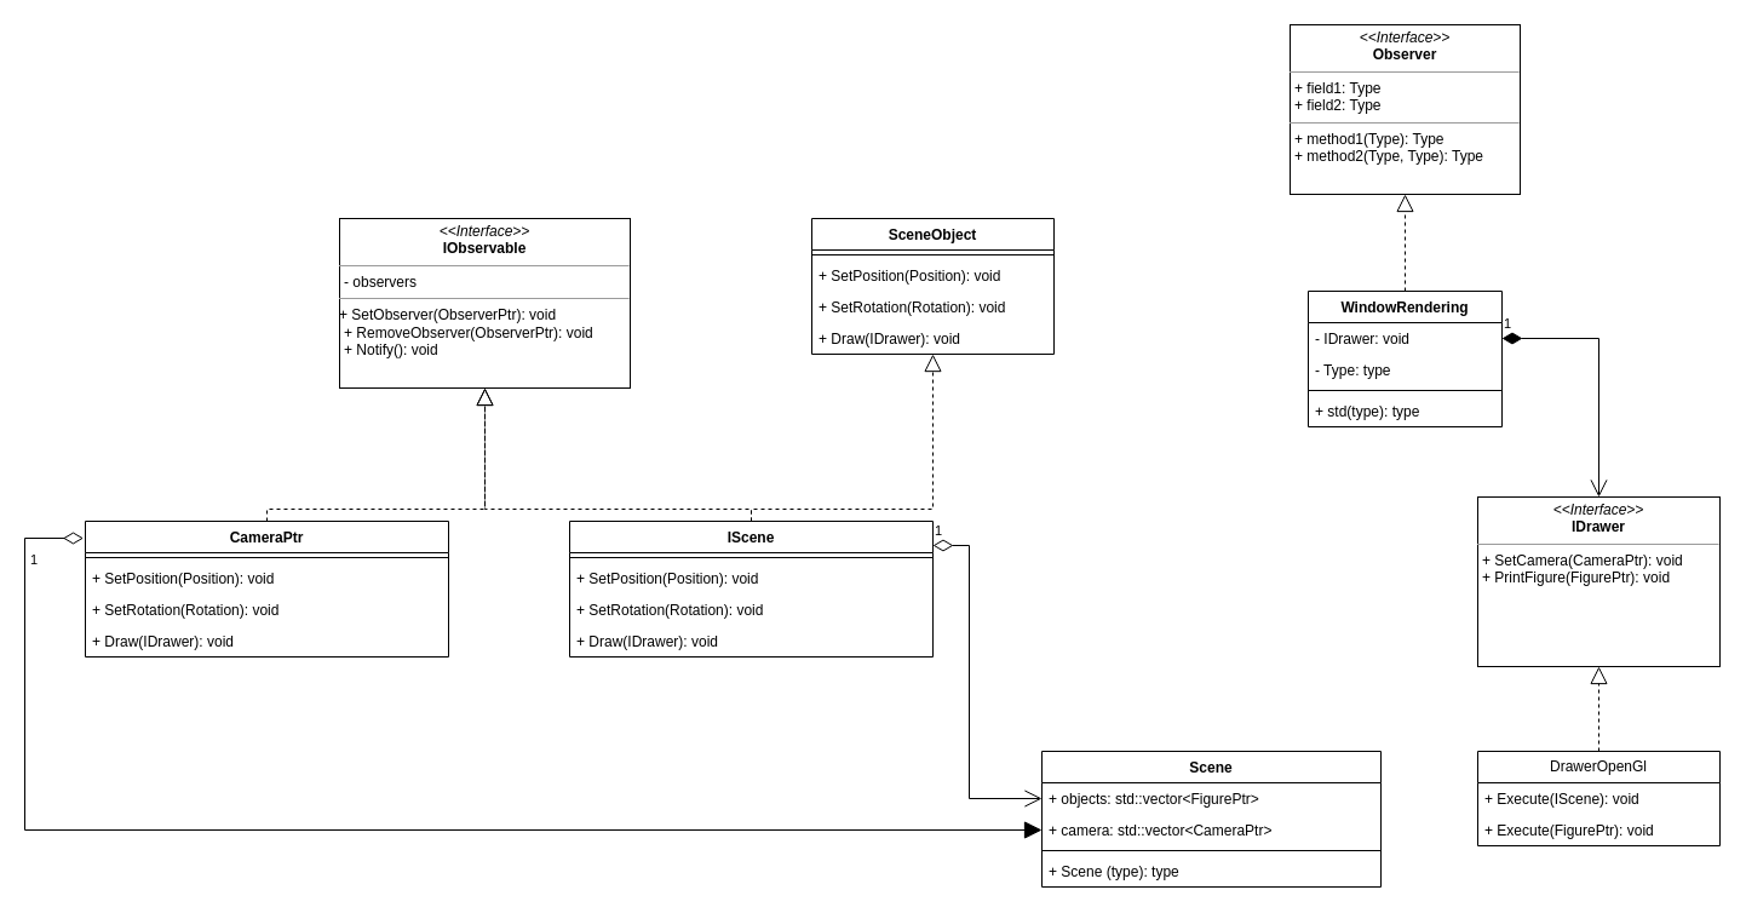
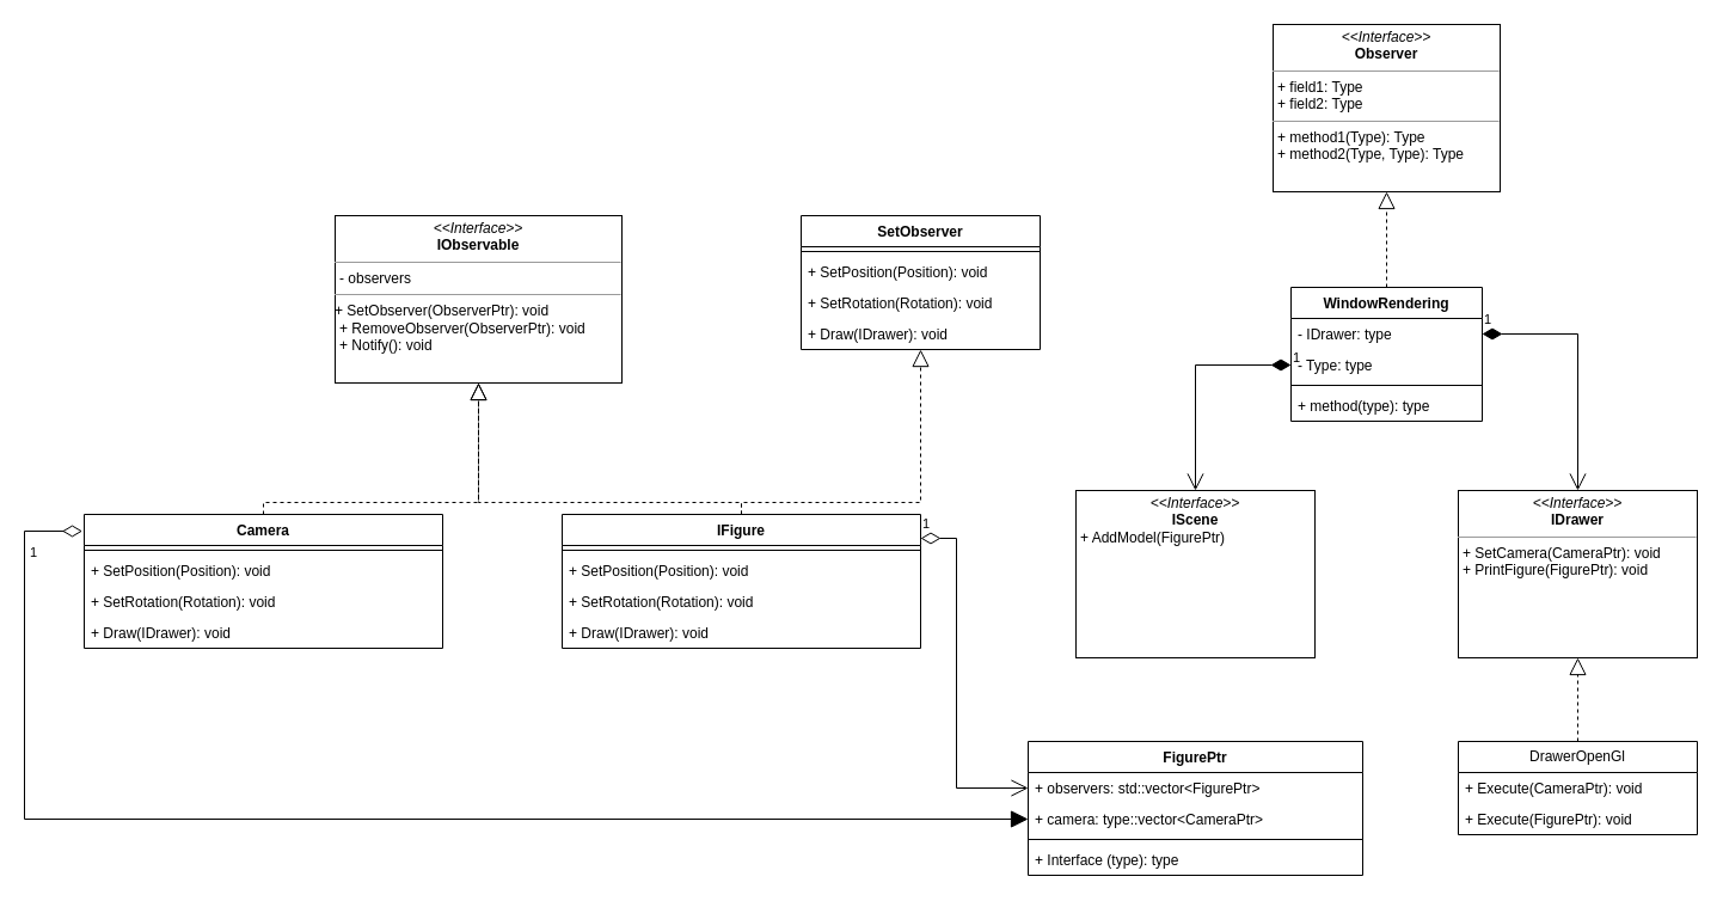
  <mxCell id="0" />
  <mxCell id="1" parent="0" />
- <mxCell id="2" value="SceneObject" style="swimlane;fontStyle=1;align=center;verticalAlign=top;childLayout=stackLayout;horizontal=1;startSize=26;horizontalStack=0;resizeParent=1;resizeParentMax=0;resizeLast=0;collapsible=1;marginBottom=0;whiteSpace=wrap;html=1;" vertex="1" parent="1"><mxGeometry x="670" y="180" width="200" height="112" as="geometry" /></mxCell>
+ <mxCell id="2" value="SetObserver" style="swimlane;fontStyle=1;align=center;verticalAlign=top;childLayout=stackLayout;horizontal=1;startSize=26;horizontalStack=0;resizeParent=1;resizeParentMax=0;resizeLast=0;collapsible=1;marginBottom=0;whiteSpace=wrap;html=1;" vertex="1" parent="1"><mxGeometry x="670" y="180" width="200" height="112" as="geometry" /></mxCell>
  <mxCell id="3" value="" style="line;strokeWidth=1;fillColor=none;align=left;verticalAlign=middle;spacingTop=-1;spacingLeft=3;spacingRight=3;rotatable=0;labelPosition=right;points=[];portConstraint=eastwest;strokeColor=inherit;" vertex="1" parent="2"><mxGeometry y="26" width="200" height="8" as="geometry" /></mxCell>
  <mxCell id="4" value="+ SetPosition(Position): void" style="text;strokeColor=none;fillColor=none;align=left;verticalAlign=top;spacingLeft=4;spacingRight=4;overflow=hidden;rotatable=0;points=[[0,0.5],[1,0.5]];portConstraint=eastwest;whiteSpace=wrap;html=1;" vertex="1" parent="2"><mxGeometry y="34" width="200" height="26" as="geometry" /></mxCell>
  <mxCell id="5" value="+ SetRotation(Rotation): void" style="text;strokeColor=none;fillColor=none;align=left;verticalAlign=top;spacingLeft=4;spacingRight=4;overflow=hidden;rotatable=0;points=[[0,0.5],[1,0.5]];portConstraint=eastwest;whiteSpace=wrap;html=1;" vertex="1" parent="2"><mxGeometry y="60" width="200" height="26" as="geometry" /></mxCell>
  <mxCell id="6" value="+ Draw(IDrawer): void" style="text;strokeColor=none;fillColor=none;align=left;verticalAlign=top;spacingLeft=4;spacingRight=4;overflow=hidden;rotatable=0;points=[[0,0.5],[1,0.5]];portConstraint=eastwest;whiteSpace=wrap;html=1;" vertex="1" parent="2"><mxGeometry y="86" width="200" height="26" as="geometry" /></mxCell>
- <mxCell id="7" value="IScene" style="swimlane;fontStyle=1;align=center;verticalAlign=top;childLayout=stackLayout;horizontal=1;startSize=26;horizontalStack=0;resizeParent=1;resizeParentMax=0;resizeLast=0;collapsible=1;marginBottom=0;whiteSpace=wrap;html=1;" vertex="1" parent="1"><mxGeometry x="470" y="430" width="300" height="112" as="geometry" /></mxCell>
+ <mxCell id="7" value="IFigure" style="swimlane;fontStyle=1;align=center;verticalAlign=top;childLayout=stackLayout;horizontal=1;startSize=26;horizontalStack=0;resizeParent=1;resizeParentMax=0;resizeLast=0;collapsible=1;marginBottom=0;whiteSpace=wrap;html=1;" vertex="1" parent="1"><mxGeometry x="470" y="430" width="300" height="112" as="geometry" /></mxCell>
  <mxCell id="8" value="" style="line;strokeWidth=1;fillColor=none;align=left;verticalAlign=middle;spacingTop=-1;spacingLeft=3;spacingRight=3;rotatable=0;labelPosition=right;points=[];portConstraint=eastwest;strokeColor=inherit;" vertex="1" parent="7"><mxGeometry y="26" width="300" height="8" as="geometry" /></mxCell>
  <mxCell id="9" value="+ SetPosition(Position): void" style="text;strokeColor=none;fillColor=none;align=left;verticalAlign=top;spacingLeft=4;spacingRight=4;overflow=hidden;rotatable=0;points=[[0,0.5],[1,0.5]];portConstraint=eastwest;whiteSpace=wrap;html=1;" vertex="1" parent="7"><mxGeometry y="34" width="300" height="26" as="geometry" /></mxCell>
  <mxCell id="10" value="+ SetRotation(Rotation): void" style="text;strokeColor=none;fillColor=none;align=left;verticalAlign=top;spacingLeft=4;spacingRight=4;overflow=hidden;rotatable=0;points=[[0,0.5],[1,0.5]];portConstraint=eastwest;whiteSpace=wrap;html=1;" vertex="1" parent="7"><mxGeometry y="60" width="300" height="26" as="geometry" /></mxCell>
  <mxCell id="11" value="+ Draw(IDrawer): void" style="text;strokeColor=none;fillColor=none;align=left;verticalAlign=top;spacingLeft=4;spacingRight=4;overflow=hidden;rotatable=0;points=[[0,0.5],[1,0.5]];portConstraint=eastwest;whiteSpace=wrap;html=1;" vertex="1" parent="7"><mxGeometry y="86" width="300" height="26" as="geometry" /></mxCell>
- <mxCell id="12" value="CameraPtr" style="swimlane;fontStyle=1;align=center;verticalAlign=top;childLayout=stackLayout;horizontal=1;startSize=26;horizontalStack=0;resizeParent=1;resizeParentMax=0;resizeLast=0;collapsible=1;marginBottom=0;whiteSpace=wrap;html=1;" vertex="1" parent="1"><mxGeometry x="70" y="430" width="300" height="112" as="geometry" /></mxCell>
+ <mxCell id="12" value="Camera" style="swimlane;fontStyle=1;align=center;verticalAlign=top;childLayout=stackLayout;horizontal=1;startSize=26;horizontalStack=0;resizeParent=1;resizeParentMax=0;resizeLast=0;collapsible=1;marginBottom=0;whiteSpace=wrap;html=1;" vertex="1" parent="1"><mxGeometry x="70" y="430" width="300" height="112" as="geometry" /></mxCell>
  <mxCell id="13" value="" style="line;strokeWidth=1;fillColor=none;align=left;verticalAlign=middle;spacingTop=-1;spacingLeft=3;spacingRight=3;rotatable=0;labelPosition=right;points=[];portConstraint=eastwest;strokeColor=inherit;" vertex="1" parent="12"><mxGeometry y="26" width="300" height="8" as="geometry" /></mxCell>
  <mxCell id="14" value="+ SetPosition(Position): void" style="text;strokeColor=none;fillColor=none;align=left;verticalAlign=top;spacingLeft=4;spacingRight=4;overflow=hidden;rotatable=0;points=[[0,0.5],[1,0.5]];portConstraint=eastwest;whiteSpace=wrap;html=1;" vertex="1" parent="12"><mxGeometry y="34" width="300" height="26" as="geometry" /></mxCell>
  <mxCell id="15" value="+ SetRotation(Rotation): void" style="text;strokeColor=none;fillColor=none;align=left;verticalAlign=top;spacingLeft=4;spacingRight=4;overflow=hidden;rotatable=0;points=[[0,0.5],[1,0.5]];portConstraint=eastwest;whiteSpace=wrap;html=1;" vertex="1" parent="12"><mxGeometry y="60" width="300" height="26" as="geometry" /></mxCell>
  <mxCell id="16" value="+ Draw(IDrawer): void" style="text;strokeColor=none;fillColor=none;align=left;verticalAlign=top;spacingLeft=4;spacingRight=4;overflow=hidden;rotatable=0;points=[[0,0.5],[1,0.5]];portConstraint=eastwest;whiteSpace=wrap;html=1;" vertex="1" parent="12"><mxGeometry y="86" width="300" height="26" as="geometry" /></mxCell>
- <mxCell id="17" value="Scene" style="swimlane;fontStyle=1;align=center;verticalAlign=top;childLayout=stackLayout;horizontal=1;startSize=26;horizontalStack=0;resizeParent=1;resizeParentMax=0;resizeLast=0;collapsible=1;marginBottom=0;whiteSpace=wrap;html=1;" vertex="1" parent="1"><mxGeometry x="860" y="620" width="280" height="112" as="geometry" /></mxCell>
- <mxCell id="18" value="+ objects: std::vector&amp;lt;FigurePtr&amp;gt;" style="text;strokeColor=none;fillColor=none;align=left;verticalAlign=top;spacingLeft=4;spacingRight=4;overflow=hidden;rotatable=0;points=[[0,0.5],[1,0.5]];portConstraint=eastwest;whiteSpace=wrap;html=1;" vertex="1" parent="17"><mxGeometry y="26" width="280" height="26" as="geometry" /></mxCell>
- <mxCell id="19" value="+ camera: std::vector&amp;lt;CameraPtr&amp;gt;" style="text;strokeColor=none;fillColor=none;align=left;verticalAlign=top;spacingLeft=4;spacingRight=4;overflow=hidden;rotatable=0;points=[[0,0.5],[1,0.5]];portConstraint=eastwest;whiteSpace=wrap;html=1;" vertex="1" parent="17"><mxGeometry y="52" width="280" height="26" as="geometry" /></mxCell>
+ <mxCell id="17" value="FigurePtr" style="swimlane;fontStyle=1;align=center;verticalAlign=top;childLayout=stackLayout;horizontal=1;startSize=26;horizontalStack=0;resizeParent=1;resizeParentMax=0;resizeLast=0;collapsible=1;marginBottom=0;whiteSpace=wrap;html=1;" vertex="1" parent="1"><mxGeometry x="860" y="620" width="280" height="112" as="geometry" /></mxCell>
+ <mxCell id="18" value="+ observers: std::vector&amp;lt;FigurePtr&amp;gt;" style="text;strokeColor=none;fillColor=none;align=left;verticalAlign=top;spacingLeft=4;spacingRight=4;overflow=hidden;rotatable=0;points=[[0,0.5],[1,0.5]];portConstraint=eastwest;whiteSpace=wrap;html=1;" vertex="1" parent="17"><mxGeometry y="26" width="280" height="26" as="geometry" /></mxCell>
+ <mxCell id="19" value="+ camera: type::vector&amp;lt;CameraPtr&amp;gt;" style="text;strokeColor=none;fillColor=none;align=left;verticalAlign=top;spacingLeft=4;spacingRight=4;overflow=hidden;rotatable=0;points=[[0,0.5],[1,0.5]];portConstraint=eastwest;whiteSpace=wrap;html=1;" vertex="1" parent="17"><mxGeometry y="52" width="280" height="26" as="geometry" /></mxCell>
  <mxCell id="20" value="" style="line;strokeWidth=1;fillColor=none;align=left;verticalAlign=middle;spacingTop=-1;spacingLeft=3;spacingRight=3;rotatable=0;labelPosition=right;points=[];portConstraint=eastwest;strokeColor=inherit;" vertex="1" parent="17"><mxGeometry y="78" width="280" height="8" as="geometry" /></mxCell>
- <mxCell id="21" value="+ Scene (type): type" style="text;strokeColor=none;fillColor=none;align=left;verticalAlign=top;spacingLeft=4;spacingRight=4;overflow=hidden;rotatable=0;points=[[0,0.5],[1,0.5]];portConstraint=eastwest;whiteSpace=wrap;html=1;" vertex="1" parent="17"><mxGeometry y="86" width="280" height="26" as="geometry" /></mxCell>
+ <mxCell id="21" value="+ Interface (type): type" style="text;strokeColor=none;fillColor=none;align=left;verticalAlign=top;spacingLeft=4;spacingRight=4;overflow=hidden;rotatable=0;points=[[0,0.5],[1,0.5]];portConstraint=eastwest;whiteSpace=wrap;html=1;" vertex="1" parent="17"><mxGeometry y="86" width="280" height="26" as="geometry" /></mxCell>
  <mxCell id="22" value="" style="endArrow=block;dashed=1;endFill=0;endSize=12;html=1;rounded=0;exitX=0.5;exitY=0;exitDx=0;exitDy=0;entryX=0.5;entryY=1;entryDx=0;entryDy=0;" edge="1" parent="1" source="12" target="41"><mxGeometry width="160" relative="1" as="geometry"><mxPoint y="680" as="sourcePoint" x="250" /><mxPoint x="140" y="240" as="targetPoint" /><Array as="points"><mxPoint x="220" y="420" /><mxPoint x="400" y="420" /></Array></mxGeometry></mxCell>
  <mxCell id="23" value="" style="endArrow=block;dashed=1;endFill=0;endSize=12;html=1;rounded=0;entryX=0.5;entryY=1.002;entryDx=0;entryDy=0;entryPerimeter=0;exitX=0.5;exitY=0;exitDx=0;exitDy=0;" edge="1" parent="1" source="7" target="6"><mxGeometry width="160" relative="1" as="geometry"><mxPoint x="195" y="470" as="sourcePoint" /><mxPoint x="431" y="394" as="targetPoint" /><Array as="points"><mxPoint x="620" y="420" /><mxPoint x="770" y="420" /></Array></mxGeometry></mxCell>
  <mxCell id="24" value="" style="endArrow=block;dashed=1;endFill=0;endSize=12;html=1;rounded=0;entryX=0.5;entryY=1;entryDx=0;entryDy=0;exitX=0.5;exitY=0;exitDx=0;exitDy=0;" edge="1" parent="1" source="7" target="41"><mxGeometry width="160" relative="1" as="geometry"><mxPoint x="180" y="220" as="sourcePoint" /><mxPoint x="420" y="190" as="targetPoint" /><Array as="points"><mxPoint x="620" y="420" /><mxPoint x="400" y="420" /></Array></mxGeometry></mxCell>
  <mxCell id="25" value="&lt;p style=&quot;margin:0px;margin-top:4px;text-align:center;&quot;&gt;&lt;i&gt;&amp;lt;&amp;lt;Interface&amp;gt;&amp;gt;&lt;/i&gt;&lt;br&gt;&lt;b&gt;IDrawer&lt;/b&gt;&lt;/p&gt;&lt;hr size=&quot;1&quot;&gt;&lt;p style=&quot;margin:0px;margin-left:4px;&quot;&gt;&lt;/p&gt;&lt;p style=&quot;margin:0px;margin-left:4px;&quot;&gt;+ SetCamera(CameraPtr): void&lt;br&gt;+ PrintFigure(FigurePtr): void&lt;/p&gt;" style="verticalAlign=top;align=left;overflow=fill;fontSize=12;fontFamily=Helvetica;html=1;whiteSpace=wrap;" vertex="1" parent="1"><mxGeometry x="1220" y="410" width="200" height="140" as="geometry" /></mxCell>
  <mxCell id="26" value="WindowRendering" style="swimlane;fontStyle=1;align=center;verticalAlign=top;childLayout=stackLayout;horizontal=1;startSize=26;horizontalStack=0;resizeParent=1;resizeParentMax=0;resizeLast=0;collapsible=1;marginBottom=0;whiteSpace=wrap;html=1;" vertex="1" parent="1"><mxGeometry x="1080" y="240" width="160" height="112" as="geometry" /></mxCell>
- <mxCell id="27" value="- IDrawer: void" style="text;strokeColor=none;fillColor=none;align=left;verticalAlign=top;spacingLeft=4;spacingRight=4;overflow=hidden;rotatable=0;points=[[0,0.5],[1,0.5]];portConstraint=eastwest;whiteSpace=wrap;html=1;" vertex="1" parent="26"><mxGeometry y="26" width="160" height="26" as="geometry" /></mxCell>
+ <mxCell id="27" value="- IDrawer: type" style="text;strokeColor=none;fillColor=none;align=left;verticalAlign=top;spacingLeft=4;spacingRight=4;overflow=hidden;rotatable=0;points=[[0,0.5],[1,0.5]];portConstraint=eastwest;whiteSpace=wrap;html=1;" vertex="1" parent="26"><mxGeometry y="26" width="160" height="26" as="geometry" /></mxCell>
  <mxCell id="28" value="- Type: type" style="text;strokeColor=none;fillColor=none;align=left;verticalAlign=top;spacingLeft=4;spacingRight=4;overflow=hidden;rotatable=0;points=[[0,0.5],[1,0.5]];portConstraint=eastwest;whiteSpace=wrap;html=1;" vertex="1" parent="26"><mxGeometry y="52" width="160" height="26" as="geometry" /></mxCell>
  <mxCell id="29" value="" style="line;strokeWidth=1;fillColor=none;align=left;verticalAlign=middle;spacingTop=-1;spacingLeft=3;spacingRight=3;rotatable=0;labelPosition=right;points=[];portConstraint=eastwest;strokeColor=inherit;" vertex="1" parent="26"><mxGeometry y="78" width="160" height="8" as="geometry" /></mxCell>
- <mxCell id="30" value="+ std(type): type" style="text;strokeColor=none;fillColor=none;align=left;verticalAlign=top;spacingLeft=4;spacingRight=4;overflow=hidden;rotatable=0;points=[[0,0.5],[1,0.5]];portConstraint=eastwest;whiteSpace=wrap;html=1;" vertex="1" parent="26"><mxGeometry y="86" width="160" height="26" as="geometry" /></mxCell>
+ <mxCell id="30" value="+ method(type): type" style="text;strokeColor=none;fillColor=none;align=left;verticalAlign=top;spacingLeft=4;spacingRight=4;overflow=hidden;rotatable=0;points=[[0,0.5],[1,0.5]];portConstraint=eastwest;whiteSpace=wrap;html=1;" vertex="1" parent="26"><mxGeometry y="86" width="160" height="26" as="geometry" /></mxCell>
  <mxCell id="31" value="DrawerOpenGl" style="swimlane;fontStyle=0;childLayout=stackLayout;horizontal=1;startSize=26;fillColor=none;horizontalStack=0;resizeParent=1;resizeParentMax=0;resizeLast=0;collapsible=1;marginBottom=0;whiteSpace=wrap;html=1;" vertex="1" parent="1"><mxGeometry x="1220" y="620" width="200" height="78" as="geometry" /></mxCell>
- <mxCell id="32" value="+ Execute(IScene): void" style="text;strokeColor=none;fillColor=none;align=left;verticalAlign=top;spacingLeft=4;spacingRight=4;overflow=hidden;rotatable=0;points=[[0,0.5],[1,0.5]];portConstraint=eastwest;whiteSpace=wrap;html=1;" vertex="1" parent="31"><mxGeometry y="26" width="200" height="26" as="geometry" /></mxCell>
+ <mxCell id="32" value="+ Execute(CameraPtr): void" style="text;strokeColor=none;fillColor=none;align=left;verticalAlign=top;spacingLeft=4;spacingRight=4;overflow=hidden;rotatable=0;points=[[0,0.5],[1,0.5]];portConstraint=eastwest;whiteSpace=wrap;html=1;" vertex="1" parent="31"><mxGeometry y="26" width="200" height="26" as="geometry" /></mxCell>
  <mxCell id="33" value="+ Execute(FigurePtr): void" style="text;strokeColor=none;fillColor=none;align=left;verticalAlign=top;spacingLeft=4;spacingRight=4;overflow=hidden;rotatable=0;points=[[0,0.5],[1,0.5]];portConstraint=eastwest;whiteSpace=wrap;html=1;" vertex="1" parent="31"><mxGeometry y="52" width="200" height="26" as="geometry" /></mxCell>
  <mxCell id="34" value="1" style="endArrow=open;html=1;endSize=12;startArrow=diamondThin;startSize=14;startFill=1;edgeStyle=orthogonalEdgeStyle;align=left;verticalAlign=bottom;rounded=0;entryX=0.5;entryY=0;entryDx=0;entryDy=0;exitX=1;exitY=0.5;exitDx=0;exitDy=0;" edge="1" parent="1" source="27" target="25"><mxGeometry x="-1" y="3" relative="1" as="geometry"><mxPoint x="1230" y="150" as="sourcePoint" /><mxPoint x="1411.6" y="423.96" as="targetPoint" /><Array as="points"><mxPoint x="1320" y="279" /></Array></mxGeometry></mxCell>
  <mxCell id="35" value="1" style="endArrow=block;html=1;endSize=12;startArrow=diamondThin;startSize=14;startFill=0;edgeStyle=orthogonalEdgeStyle;align=left;verticalAlign=bottom;rounded=0;entryX=0;entryY=0.5;entryDx=0;entryDy=0;exitX=-0.005;exitY=0.125;exitDx=0;exitDy=0;exitPerimeter=0;" edge="1" parent="1" source="12" target="19"><mxGeometry x="-0.918" y="27" relative="1" as="geometry"><mxPoint x="770" y="360" as="sourcePoint" /><mxPoint x="930" y="360" as="targetPoint" /><Array as="points"><mxPoint x="20" y="444" /><mxPoint x="20" y="685" /></Array><mxPoint as="offset" /></mxGeometry></mxCell>
  <mxCell id="36" value="1" style="endArrow=open;html=1;endSize=12;startArrow=diamondThin;startSize=14;startFill=0;edgeStyle=orthogonalEdgeStyle;align=left;verticalAlign=bottom;rounded=0;entryX=0;entryY=0.5;entryDx=0;entryDy=0;" edge="1" parent="1" target="18"><mxGeometry x="-1" y="3" relative="1" as="geometry"><mxPoint x="770" y="450" as="sourcePoint" /><mxPoint x="930" y="450" as="targetPoint" /><Array as="points"><mxPoint x="800" y="450" /></Array></mxGeometry></mxCell>
+ <mxCell id="37" value="&lt;p style=&quot;margin:0px;margin-top:4px;text-align:center;&quot;&gt;&lt;i&gt;&amp;lt;&amp;lt;Interface&amp;gt;&amp;gt;&lt;b&gt;&lt;br&gt;&lt;/b&gt;&lt;/i&gt;&lt;b&gt;IScene&lt;/b&gt;&lt;/p&gt;&lt;p style=&quot;margin:0px;margin-left:4px;&quot;&gt;&lt;/p&gt;&lt;p style=&quot;margin:0px;margin-left:4px;&quot;&gt;+ AddModel(FigurePtr)&lt;/p&gt;" style="verticalAlign=top;align=left;overflow=fill;fontSize=12;fontFamily=Helvetica;html=1;whiteSpace=wrap;" vertex="1" parent="1"><mxGeometry x="900" y="410" width="200" height="140" as="geometry" /></mxCell>
+ <mxCell id="38" value="1" style="endArrow=open;html=1;endSize=12;startArrow=diamondThin;startSize=14;startFill=1;edgeStyle=orthogonalEdgeStyle;align=left;verticalAlign=bottom;rounded=0;entryX=0.5;entryY=0;entryDx=0;entryDy=0;exitX=0;exitY=0.5;exitDx=0;exitDy=0;" edge="1" parent="1" source="28" target="37"><mxGeometry x="-1" y="3" relative="1" as="geometry"><mxPoint x="980" y="151" as="sourcePoint" /><mxPoint x="920" y="396" as="targetPoint" /><Array as="points"><mxPoint x="1000" y="305" /></Array></mxGeometry></mxCell>
  <mxCell id="39" value="" style="endArrow=block;dashed=1;endFill=0;endSize=12;html=1;rounded=0;entryX=0.5;entryY=1;entryDx=0;entryDy=0;exitX=0.5;exitY=0;exitDx=0;exitDy=0;" edge="1" parent="1" source="31" target="25"><mxGeometry width="160" relative="1" as="geometry"><mxPoint x="1319.58" y="620" as="sourcePoint" /><mxPoint x="1319.58" y="550" as="targetPoint" /></mxGeometry></mxCell>
  <mxCell id="40" value="&lt;p style=&quot;margin:0px;margin-top:4px;text-align:center;&quot;&gt;&lt;i&gt;&amp;lt;&amp;lt;Interface&amp;gt;&amp;gt;&lt;/i&gt;&lt;br&gt;&lt;b&gt;Observer&lt;/b&gt;&lt;/p&gt;&lt;hr size=&quot;1&quot;&gt;&lt;p style=&quot;margin:0px;margin-left:4px;&quot;&gt;+ field1: Type&lt;br&gt;+ field2: Type&lt;/p&gt;&lt;hr size=&quot;1&quot;&gt;&lt;p style=&quot;margin:0px;margin-left:4px;&quot;&gt;+ method1(Type): Type&lt;br&gt;+ method2(Type, Type): Type&lt;/p&gt;" style="verticalAlign=top;align=left;overflow=fill;fontSize=12;fontFamily=Helvetica;html=1;whiteSpace=wrap;" vertex="1" parent="1"><mxGeometry x="1065" y="20" width="190" height="140" as="geometry" /></mxCell>
  <mxCell id="41" value="&lt;p style=&quot;margin:0px;margin-top:4px;text-align:center;&quot;&gt;&lt;i&gt;&amp;lt;&amp;lt;Interface&amp;gt;&amp;gt;&lt;/i&gt;&lt;br&gt;&lt;b&gt;IObservable&lt;/b&gt;&lt;/p&gt;&lt;hr size=&quot;1&quot;&gt;&lt;p style=&quot;margin:0px;margin-left:4px;&quot;&gt;- observers&lt;/p&gt;&lt;hr size=&quot;1&quot;&gt;+ SetObserver(ObserverPtr): void&lt;p style=&quot;margin:0px;margin-left:4px;&quot;&gt;+ RemoveObserver(ObserverPtr): void&lt;br&gt;&lt;/p&gt;&lt;p style=&quot;margin:0px;margin-left:4px;&quot;&gt;+ Notify(): void&lt;br&gt;&lt;/p&gt;" style="verticalAlign=top;align=left;overflow=fill;fontSize=12;fontFamily=Helvetica;html=1;whiteSpace=wrap;" vertex="1" parent="1"><mxGeometry x="280" y="180" width="240" height="140" as="geometry" /></mxCell>
  <mxCell id="42" value="" style="endArrow=block;dashed=1;endFill=0;endSize=12;html=1;rounded=0;entryX=0.5;entryY=1;entryDx=0;entryDy=0;exitX=0.5;exitY=0;exitDx=0;exitDy=0;" edge="1" parent="1" source="26" target="40"><mxGeometry width="160" relative="1" as="geometry"><mxPoint x="900" y="288" as="sourcePoint" /><mxPoint x="1050" y="150" as="targetPoint" /><Array as="points" /></mxGeometry></mxCell>
